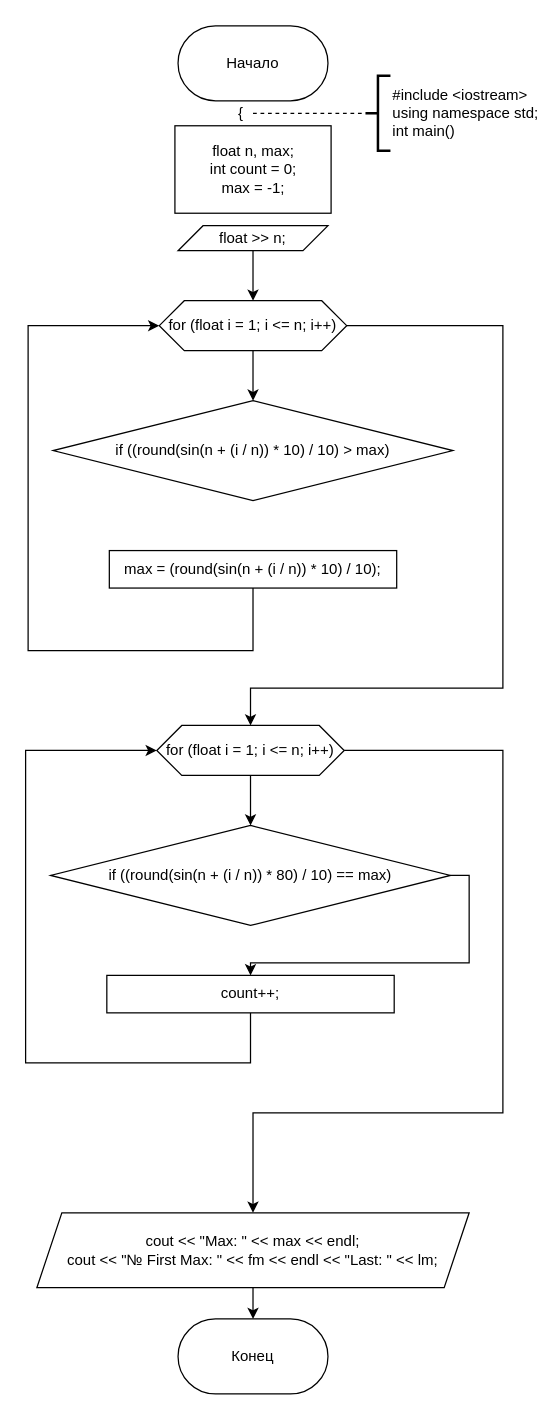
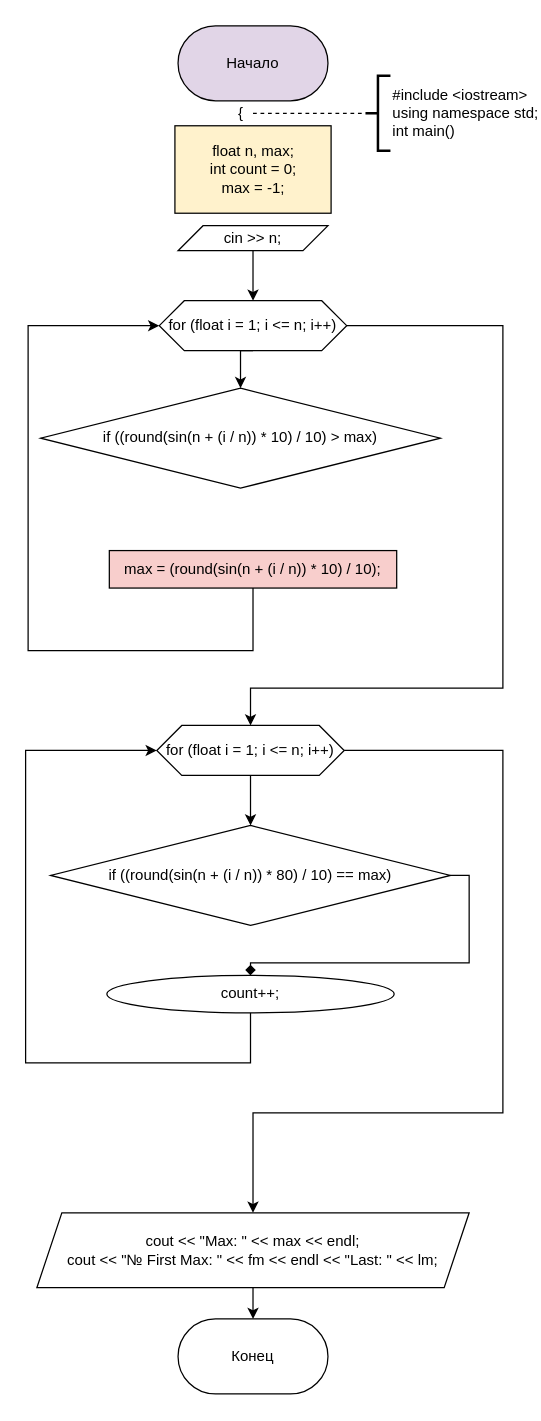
  <mxCell id="0" />
  <mxCell id="1" parent="0" />
- <mxCell id="2" value="Начало" style="rounded=1;whiteSpace=wrap;html=1;arcSize=50;" vertex="1" parent="1"><mxGeometry x="142" y="20" width="120" height="60" as="geometry" /></mxCell>
+ <mxCell id="2" value="Начало" style="rounded=1;whiteSpace=wrap;html=1;arcSize=50;fillColor=#e1d5e7;" vertex="1" parent="1"><mxGeometry x="142" y="20" width="120" height="60" as="geometry" /></mxCell>
  <mxCell id="3" value="Конец" style="rounded=1;whiteSpace=wrap;html=1;arcSize=50;" vertex="1" parent="1"><mxGeometry x="142" y="1055" width="120" height="60" as="geometry" /></mxCell>
- <mxCell id="4" value="&lt;div&gt;float n, max;&lt;/div&gt;&lt;div&gt;int count = 0;&lt;/div&gt;&lt;div&gt;&lt;span&gt;max = -1;&lt;/span&gt;&lt;br&gt;&lt;/div&gt;" style="rounded=0;whiteSpace=wrap;html=1;" vertex="1" parent="1"><mxGeometry x="139.5" y="100" width="125" height="70" as="geometry" /></mxCell>
+ <mxCell id="4" value="&lt;div&gt;float n, max;&lt;/div&gt;&lt;div&gt;int count = 0;&lt;/div&gt;&lt;div&gt;&lt;span&gt;max = -1;&lt;/span&gt;&lt;br&gt;&lt;/div&gt;" style="rounded=0;whiteSpace=wrap;html=1;fillColor=#fff2cc;" vertex="1" parent="1"><mxGeometry x="139.5" y="100" width="125" height="70" as="geometry" /></mxCell>
  <mxCell id="5" value="" style="endArrow=none;dashed=1;html=1;rounded=0;" edge="1" parent="1"><mxGeometry width="50" height="50" relative="1" as="geometry"><mxPoint x="202" y="90" as="sourcePoint" /><mxPoint x="292" y="90" as="targetPoint" /></mxGeometry></mxCell>
  <mxCell id="6" value="&lt;div&gt;#include &amp;lt;iostream&amp;gt;&lt;/div&gt;&lt;div&gt;using namespace std;&lt;/div&gt;&lt;div&gt;int main()&lt;/div&gt;" style="strokeWidth=2;html=1;shape=mxgraph.flowchart.annotation_2;align=left;labelPosition=right;pointerEvents=1;" vertex="1" parent="1"><mxGeometry x="292" y="60" width="20" height="60" as="geometry" /></mxCell>
  <mxCell id="7" value="{" style="text;html=1;align=center;verticalAlign=middle;resizable=0;points=[];autosize=1;strokeColor=none;fillColor=none;" vertex="1" parent="1"><mxGeometry x="182" y="80" width="20" height="20" as="geometry" /></mxCell>
  <mxCell id="8" style="edgeStyle=orthogonalEdgeStyle;rounded=0;orthogonalLoop=1;jettySize=auto;html=1;exitX=0.5;exitY=1;exitDx=0;exitDy=0;entryX=0.5;entryY=0;entryDx=0;entryDy=0;" edge="1" parent="1" source="10" target="11"><mxGeometry relative="1" as="geometry" /></mxCell>
  <mxCell id="9" style="edgeStyle=orthogonalEdgeStyle;rounded=0;orthogonalLoop=1;jettySize=auto;html=1;exitX=1;exitY=0.5;exitDx=0;exitDy=0;entryX=0.5;entryY=0;entryDx=0;entryDy=0;" edge="1" parent="1" source="10" target="20"><mxGeometry relative="1" as="geometry"><mxPoint x="462" y="370" as="targetPoint" /><Array as="points"><mxPoint x="402" y="260" /><mxPoint x="402" y="550" /><mxPoint x="200" y="550" /></Array></mxGeometry></mxCell>
  <mxCell id="10" value="for (float i = 1; i &amp;lt;= n; i++)" style="shape=hexagon;perimeter=hexagonPerimeter2;whiteSpace=wrap;html=1;fixedSize=1;" vertex="1" parent="1"><mxGeometry x="127" y="240" width="150" height="40" as="geometry" /></mxCell>
- <mxCell id="11" value="if ((round(sin(n + (i / n)) * 10) / 10) &amp;gt; max)" style="rhombus;whiteSpace=wrap;html=1;" vertex="1" parent="1"><mxGeometry x="42" y="320" width="320" height="80" as="geometry" /></mxCell>
+ <mxCell id="11" value="if ((round(sin(n + (i / n)) * 10) / 10) &amp;gt; max)" style="rhombus;whiteSpace=wrap;html=1;" vertex="1" parent="1"><mxGeometry x="32" y="310" width="320" height="80" as="geometry" /></mxCell>
  <mxCell id="12" style="edgeStyle=orthogonalEdgeStyle;rounded=0;orthogonalLoop=1;jettySize=auto;html=1;exitX=0.5;exitY=1;exitDx=0;exitDy=0;entryX=0.5;entryY=0;entryDx=0;entryDy=0;" edge="1" parent="1" source="13" target="3"><mxGeometry relative="1" as="geometry" /></mxCell>
  <mxCell id="13" value="&lt;div&gt;cout &amp;lt;&amp;lt; &quot;Max: &quot; &amp;lt;&amp;lt; max &amp;lt;&amp;lt; endl;&lt;/div&gt;&lt;div&gt;&lt;span&gt;&#09;&lt;/span&gt;cout &amp;lt;&amp;lt; &quot;№ First Max: &quot; &amp;lt;&amp;lt; fm &amp;lt;&amp;lt; endl &amp;lt;&amp;lt; &quot;Last: &quot; &amp;lt;&amp;lt; lm;&lt;/div&gt;" style="shape=parallelogram;perimeter=parallelogramPerimeter;whiteSpace=wrap;html=1;fixedSize=1;" vertex="1" parent="1"><mxGeometry x="29" y="970" width="346" height="60" as="geometry" /></mxCell>
  <mxCell id="14" style="edgeStyle=orthogonalEdgeStyle;rounded=0;orthogonalLoop=1;jettySize=auto;html=1;exitX=0.5;exitY=1;exitDx=0;exitDy=0;entryX=0.5;entryY=0;entryDx=0;entryDy=0;" edge="1" parent="1" source="15" target="10"><mxGeometry relative="1" as="geometry" /></mxCell>
- <mxCell id="15" value="float &amp;gt;&amp;gt; n;" style="shape=parallelogram;perimeter=parallelogramPerimeter;whiteSpace=wrap;html=1;fixedSize=1;" vertex="1" parent="1"><mxGeometry x="142" y="180" width="120" height="20" as="geometry" /></mxCell>
+ <mxCell id="15" value="cin &amp;gt;&amp;gt; n;" style="shape=parallelogram;perimeter=parallelogramPerimeter;whiteSpace=wrap;html=1;fixedSize=1;" vertex="1" parent="1"><mxGeometry x="142" y="180" width="120" height="20" as="geometry" /></mxCell>
  <mxCell id="16" style="edgeStyle=orthogonalEdgeStyle;rounded=0;orthogonalLoop=1;jettySize=auto;html=1;exitX=0.5;exitY=1;exitDx=0;exitDy=0;entryX=0;entryY=0.5;entryDx=0;entryDy=0;" edge="1" parent="1" source="17" target="10"><mxGeometry relative="1" as="geometry"><Array as="points"><mxPoint x="202" y="520" /><mxPoint x="22" y="520" /><mxPoint x="22" y="260" /></Array></mxGeometry></mxCell>
- <mxCell id="17" value="&lt;div&gt;max = (round(sin(n + (i / n)) * 10) / 10);&lt;/div&gt;" style="rounded=0;whiteSpace=wrap;html=1;" vertex="1" parent="1"><mxGeometry x="87" y="440" width="230" height="30" as="geometry" /></mxCell>
+ <mxCell id="17" value="&lt;div&gt;max = (round(sin(n + (i / n)) * 10) / 10);&lt;/div&gt;" style="rounded=0;whiteSpace=wrap;html=1;fillColor=#f8cecc;" vertex="1" parent="1"><mxGeometry x="87" y="440" width="230" height="30" as="geometry" /></mxCell>
  <mxCell id="18" style="edgeStyle=orthogonalEdgeStyle;rounded=0;orthogonalLoop=1;jettySize=auto;html=1;exitX=0.5;exitY=1;exitDx=0;exitDy=0;entryX=0.5;entryY=0;entryDx=0;entryDy=0;" edge="1" parent="1" source="20" target="22"><mxGeometry relative="1" as="geometry" /></mxCell>
  <mxCell id="19" style="edgeStyle=orthogonalEdgeStyle;rounded=0;orthogonalLoop=1;jettySize=auto;html=1;exitX=1;exitY=0.5;exitDx=0;exitDy=0;entryX=0.5;entryY=0;entryDx=0;entryDy=0;" edge="1" parent="1" source="20" target="13"><mxGeometry relative="1" as="geometry"><Array as="points"><mxPoint x="402" y="600" /><mxPoint x="402" y="890" /><mxPoint x="202" y="890" /></Array></mxGeometry></mxCell>
  <mxCell id="20" value="for (float i = 1; i &amp;lt;= n; i++)" style="shape=hexagon;perimeter=hexagonPerimeter2;whiteSpace=wrap;html=1;fixedSize=1;" vertex="1" parent="1"><mxGeometry x="125" y="580" width="150" height="40" as="geometry" /></mxCell>
- <mxCell id="21" style="edgeStyle=orthogonalEdgeStyle;rounded=0;orthogonalLoop=1;jettySize=auto;html=1;exitX=1;exitY=0.5;exitDx=0;exitDy=0;entryX=0.5;entryY=0;entryDx=0;entryDy=0;" edge="1" parent="1" source="22" target="24"><mxGeometry relative="1" as="geometry"><Array as="points"><mxPoint x="375" y="700" /><mxPoint x="375" y="770" /><mxPoint x="200" y="770" /></Array></mxGeometry></mxCell>
+ <mxCell id="21" style="edgeStyle=orthogonalEdgeStyle;rounded=0;orthogonalLoop=1;jettySize=auto;html=1;exitX=1;exitY=0.5;exitDx=0;exitDy=0;entryX=0.5;entryY=0;entryDx=0;entryDy=0;endArrow=diamond;" edge="1" parent="1" source="22" target="24"><mxGeometry relative="1" as="geometry"><Array as="points"><mxPoint x="375" y="700" /><mxPoint x="375" y="770" /><mxPoint x="200" y="770" /></Array></mxGeometry></mxCell>
  <mxCell id="22" value="if ((round(sin(n + (i / n)) * 80) / 10) == max)" style="rhombus;whiteSpace=wrap;html=1;" vertex="1" parent="1"><mxGeometry x="40" y="660" width="320" height="80" as="geometry" /></mxCell>
  <mxCell id="23" style="edgeStyle=orthogonalEdgeStyle;rounded=0;orthogonalLoop=1;jettySize=auto;html=1;exitX=0.5;exitY=1;exitDx=0;exitDy=0;entryX=0;entryY=0.5;entryDx=0;entryDy=0;" edge="1" parent="1" source="24" target="20"><mxGeometry relative="1" as="geometry"><Array as="points"><mxPoint x="200" y="850" /><mxPoint x="20" y="850" /><mxPoint x="20" y="600" /></Array></mxGeometry></mxCell>
- <mxCell id="24" value="count++;" style="rounded=0;whiteSpace=wrap;html=1;" vertex="1" parent="1"><mxGeometry x="85" y="780" width="230" height="30" as="geometry" /></mxCell>
+ <mxCell id="24" value="count++;" style="ellipse;whiteSpace=wrap;html=1;" vertex="1" parent="1"><mxGeometry x="85" y="780" width="230" height="30" as="geometry" /></mxCell>
